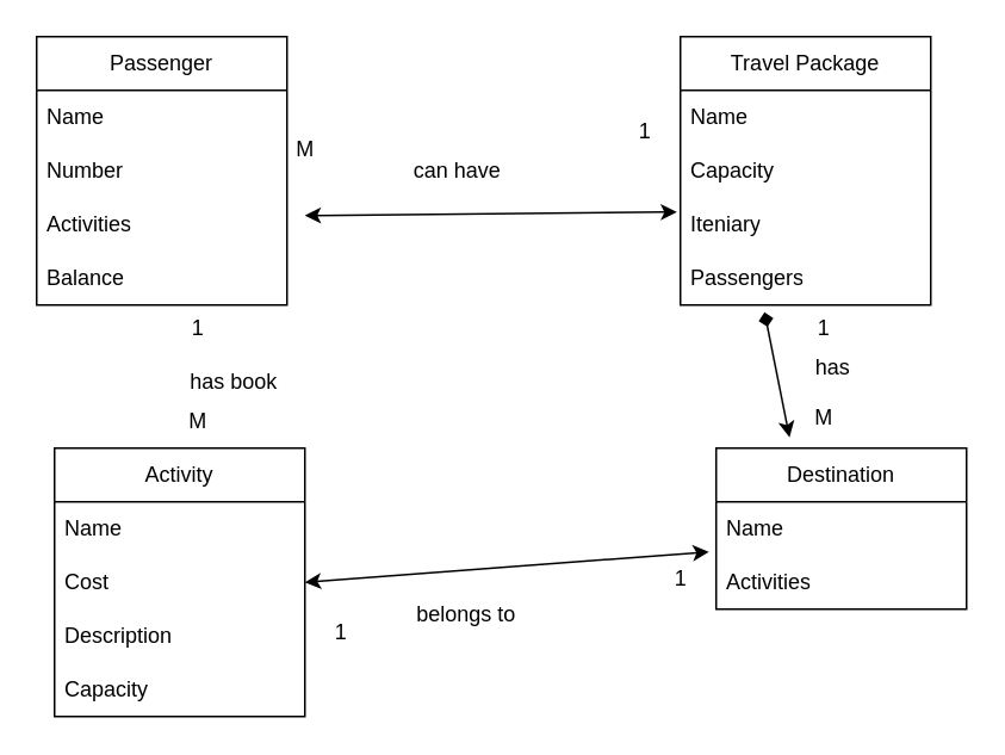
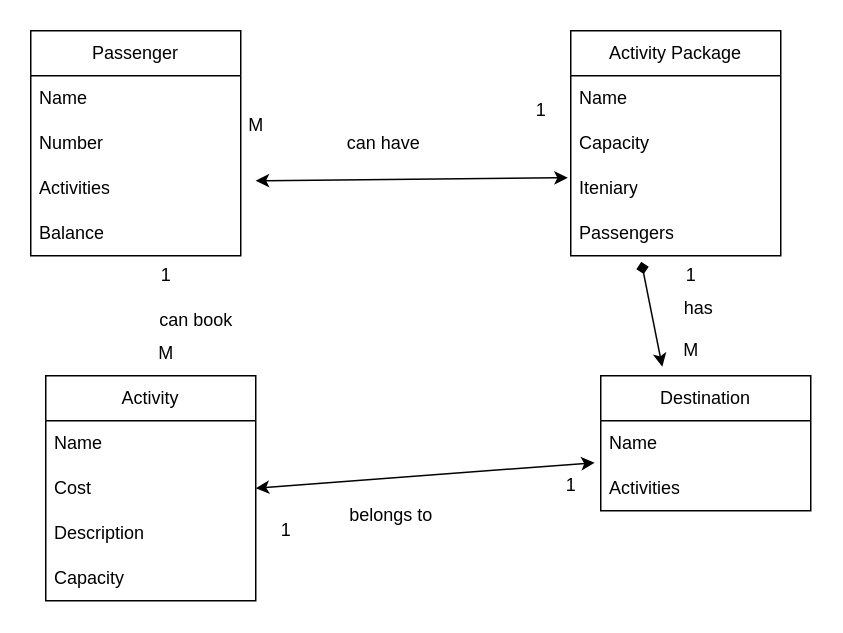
  <mxCell id="0" />
  <mxCell id="1" parent="0" />
  <mxCell id="2" value="Passenger" style="swimlane;fontStyle=0;childLayout=stackLayout;horizontal=1;startSize=30;horizontalStack=0;resizeParent=1;resizeParentMax=0;resizeLast=0;collapsible=1;marginBottom=0;whiteSpace=wrap;html=1;" parent="1" vertex="1"><mxGeometry x="20" y="20" width="140" height="150" as="geometry" /></mxCell>
  <mxCell id="3" value="Name" style="text;strokeColor=none;fillColor=none;align=left;verticalAlign=middle;spacingLeft=4;spacingRight=4;overflow=hidden;points=[[0,0.5],[1,0.5]];portConstraint=eastwest;rotatable=0;whiteSpace=wrap;html=1;" parent="2" vertex="1"><mxGeometry y="30" width="140" height="30" as="geometry" /></mxCell>
  <mxCell id="4" value="Number" style="text;strokeColor=none;fillColor=none;align=left;verticalAlign=middle;spacingLeft=4;spacingRight=4;overflow=hidden;points=[[0,0.5],[1,0.5]];portConstraint=eastwest;rotatable=0;whiteSpace=wrap;html=1;" parent="2" vertex="1"><mxGeometry y="60" width="140" height="30" as="geometry" /></mxCell>
  <mxCell id="5" value="Activities" style="text;strokeColor=none;fillColor=none;align=left;verticalAlign=middle;spacingLeft=4;spacingRight=4;overflow=hidden;points=[[0,0.5],[1,0.5]];portConstraint=eastwest;rotatable=0;whiteSpace=wrap;html=1;" parent="2" vertex="1"><mxGeometry y="90" width="140" height="30" as="geometry" /></mxCell>
  <mxCell id="6" value="Balance" style="text;strokeColor=none;fillColor=none;align=left;verticalAlign=middle;spacingLeft=4;spacingRight=4;overflow=hidden;points=[[0,0.5],[1,0.5]];portConstraint=eastwest;rotatable=0;whiteSpace=wrap;html=1;" parent="2" vertex="1"><mxGeometry y="120" width="140" height="30" as="geometry" /></mxCell>
- <mxCell id="7" value="Travel Package" style="swimlane;fontStyle=0;childLayout=stackLayout;horizontal=1;startSize=30;horizontalStack=0;resizeParent=1;resizeParentMax=0;resizeLast=0;collapsible=1;marginBottom=0;whiteSpace=wrap;html=1;" parent="1" vertex="1"><mxGeometry x="380" y="20" width="140" height="150" as="geometry" /></mxCell>
+ <mxCell id="7" value="Activity Package" style="swimlane;fontStyle=0;childLayout=stackLayout;horizontal=1;startSize=30;horizontalStack=0;resizeParent=1;resizeParentMax=0;resizeLast=0;collapsible=1;marginBottom=0;whiteSpace=wrap;html=1;" parent="1" vertex="1"><mxGeometry x="380" y="20" width="140" height="150" as="geometry" /></mxCell>
  <mxCell id="8" value="Name" style="text;strokeColor=none;fillColor=none;align=left;verticalAlign=middle;spacingLeft=4;spacingRight=4;overflow=hidden;points=[[0,0.5],[1,0.5]];portConstraint=eastwest;rotatable=0;whiteSpace=wrap;html=1;" parent="7" vertex="1"><mxGeometry y="30" width="140" height="30" as="geometry" /></mxCell>
  <mxCell id="9" value="Capacity" style="text;strokeColor=none;fillColor=none;align=left;verticalAlign=middle;spacingLeft=4;spacingRight=4;overflow=hidden;points=[[0,0.5],[1,0.5]];portConstraint=eastwest;rotatable=0;whiteSpace=wrap;html=1;" parent="7" vertex="1"><mxGeometry y="60" width="140" height="30" as="geometry" /></mxCell>
  <mxCell id="10" value="Iteniary" style="text;strokeColor=none;fillColor=none;align=left;verticalAlign=middle;spacingLeft=4;spacingRight=4;overflow=hidden;points=[[0,0.5],[1,0.5]];portConstraint=eastwest;rotatable=0;whiteSpace=wrap;html=1;" parent="7" vertex="1"><mxGeometry y="90" width="140" height="30" as="geometry" /></mxCell>
  <mxCell id="11" value="Passengers" style="text;strokeColor=none;fillColor=none;align=left;verticalAlign=middle;spacingLeft=4;spacingRight=4;overflow=hidden;points=[[0,0.5],[1,0.5]];portConstraint=eastwest;rotatable=0;whiteSpace=wrap;html=1;" parent="7" vertex="1"><mxGeometry y="120" width="140" height="30" as="geometry" /></mxCell>
  <mxCell id="12" value="Activity" style="swimlane;fontStyle=0;childLayout=stackLayout;horizontal=1;startSize=30;horizontalStack=0;resizeParent=1;resizeParentMax=0;resizeLast=0;collapsible=1;marginBottom=0;whiteSpace=wrap;html=1;" parent="1" vertex="1"><mxGeometry x="30" y="250" width="140" height="150" as="geometry" /></mxCell>
  <mxCell id="13" value="Name" style="text;strokeColor=none;fillColor=none;align=left;verticalAlign=middle;spacingLeft=4;spacingRight=4;overflow=hidden;points=[[0,0.5],[1,0.5]];portConstraint=eastwest;rotatable=0;whiteSpace=wrap;html=1;" parent="12" vertex="1"><mxGeometry y="30" width="140" height="30" as="geometry" /></mxCell>
  <mxCell id="14" value="Cost" style="text;strokeColor=none;fillColor=none;align=left;verticalAlign=middle;spacingLeft=4;spacingRight=4;overflow=hidden;points=[[0,0.5],[1,0.5]];portConstraint=eastwest;rotatable=0;whiteSpace=wrap;html=1;" parent="12" vertex="1"><mxGeometry y="60" width="140" height="30" as="geometry" /></mxCell>
  <mxCell id="15" value="Description" style="text;strokeColor=none;fillColor=none;align=left;verticalAlign=middle;spacingLeft=4;spacingRight=4;overflow=hidden;points=[[0,0.5],[1,0.5]];portConstraint=eastwest;rotatable=0;whiteSpace=wrap;html=1;" parent="12" vertex="1"><mxGeometry y="90" width="140" height="30" as="geometry" /></mxCell>
  <mxCell id="16" value="Capacity" style="text;strokeColor=none;fillColor=none;align=left;verticalAlign=middle;spacingLeft=4;spacingRight=4;overflow=hidden;points=[[0,0.5],[1,0.5]];portConstraint=eastwest;rotatable=0;whiteSpace=wrap;html=1;" parent="12" vertex="1"><mxGeometry y="120" width="140" height="30" as="geometry" /></mxCell>
  <mxCell id="17" value="Destination" style="swimlane;fontStyle=0;childLayout=stackLayout;horizontal=1;startSize=30;horizontalStack=0;resizeParent=1;resizeParentMax=0;resizeLast=0;collapsible=1;marginBottom=0;whiteSpace=wrap;html=1;" parent="1" vertex="1"><mxGeometry x="400" y="250" width="140" height="90" as="geometry" /></mxCell>
  <mxCell id="18" value="Name" style="text;strokeColor=none;fillColor=none;align=left;verticalAlign=middle;spacingLeft=4;spacingRight=4;overflow=hidden;points=[[0,0.5],[1,0.5]];portConstraint=eastwest;rotatable=0;whiteSpace=wrap;html=1;" parent="17" vertex="1"><mxGeometry y="30" width="140" height="30" as="geometry" /></mxCell>
  <mxCell id="19" value="Activities" style="text;strokeColor=none;fillColor=none;align=left;verticalAlign=middle;spacingLeft=4;spacingRight=4;overflow=hidden;points=[[0,0.5],[1,0.5]];portConstraint=eastwest;rotatable=0;whiteSpace=wrap;html=1;" parent="17" vertex="1"><mxGeometry y="60" width="140" height="30" as="geometry" /></mxCell>
  <mxCell id="20" value="" style="endArrow=classic;startArrow=classic;html=1;rounded=0;exitX=1.071;exitY=0.333;exitDx=0;exitDy=0;exitPerimeter=0;entryX=-0.014;entryY=0.267;entryDx=0;entryDy=0;entryPerimeter=0;" parent="1" source="5" target="10" edge="1"><mxGeometry width="50" height="50" relative="1" as="geometry"><mxPoint x="320" y="240" as="sourcePoint" /><mxPoint x="370" y="190" as="targetPoint" /></mxGeometry></mxCell>
  <mxCell id="21" value="" style="endArrow=classic;startArrow=classic;html=1;rounded=0;exitX=1;exitY=0.5;exitDx=0;exitDy=0;entryX=-0.029;entryY=-0.067;entryDx=0;entryDy=0;entryPerimeter=0;" parent="1" source="14" target="19" edge="1"><mxGeometry width="50" height="50" relative="1" as="geometry"><mxPoint x="320" y="240" as="sourcePoint" /><mxPoint x="370" y="190" as="targetPoint" /></mxGeometry></mxCell>
  <mxCell id="22" value="" style="endArrow=diamond;startArrow=classic;html=1;rounded=0;entryX=0.336;entryY=1.133;entryDx=0;entryDy=0;entryPerimeter=0;exitX=0.293;exitY=-0.067;exitDx=0;exitDy=0;exitPerimeter=0;" parent="1" source="17" target="11" edge="1"><mxGeometry width="50" height="50" relative="1" as="geometry"><mxPoint x="320" y="240" as="sourcePoint" /><mxPoint x="370" y="190" as="targetPoint" /></mxGeometry></mxCell>
  <mxCell id="23" value="M" style="text;html=1;align=center;verticalAlign=middle;resizable=0;points=[];autosize=1;strokeColor=none;fillColor=none;" parent="1" vertex="1"><mxGeometry x="155" y="68" width="30" height="30" as="geometry" /></mxCell>
  <mxCell id="24" value="1" style="text;html=1;align=center;verticalAlign=middle;resizable=0;points=[];autosize=1;strokeColor=none;fillColor=none;" parent="1" vertex="1"><mxGeometry x="345" y="58" width="30" height="30" as="geometry" /></mxCell>
  <mxCell id="25" value="1" style="text;html=1;align=center;verticalAlign=middle;resizable=0;points=[];autosize=1;strokeColor=none;fillColor=none;" parent="1" vertex="1"><mxGeometry x="95" y="168" width="30" height="30" as="geometry" /></mxCell>
  <mxCell id="26" value="M" style="text;html=1;align=center;verticalAlign=middle;resizable=0;points=[];autosize=1;strokeColor=none;fillColor=none;" parent="1" vertex="1"><mxGeometry x="95" y="220" width="30" height="30" as="geometry" /></mxCell>
  <mxCell id="27" value="1" style="text;html=1;align=center;verticalAlign=middle;resizable=0;points=[];autosize=1;strokeColor=none;fillColor=none;" parent="1" vertex="1"><mxGeometry x="445" y="168" width="30" height="30" as="geometry" /></mxCell>
  <mxCell id="28" value="M&lt;br&gt;" style="text;html=1;align=center;verticalAlign=middle;resizable=0;points=[];autosize=1;strokeColor=none;fillColor=none;" parent="1" vertex="1"><mxGeometry x="445" y="218" width="30" height="30" as="geometry" /></mxCell>
  <mxCell id="29" value="1" style="text;html=1;align=center;verticalAlign=middle;resizable=0;points=[];autosize=1;strokeColor=none;fillColor=none;" parent="1" vertex="1"><mxGeometry x="365" y="308" width="30" height="30" as="geometry" /></mxCell>
  <mxCell id="30" value="1" style="text;html=1;align=center;verticalAlign=middle;resizable=0;points=[];autosize=1;strokeColor=none;fillColor=none;" parent="1" vertex="1"><mxGeometry x="175" y="338" width="30" height="30" as="geometry" /></mxCell>
  <mxCell id="31" value="has" style="text;html=1;align=center;verticalAlign=middle;resizable=0;points=[];autosize=1;strokeColor=none;fillColor=none;" parent="1" vertex="1"><mxGeometry x="445" y="190" width="40" height="30" as="geometry" /></mxCell>
  <mxCell id="32" value="can have" style="text;html=1;align=center;verticalAlign=middle;resizable=0;points=[];autosize=1;strokeColor=none;fillColor=none;" parent="1" vertex="1"><mxGeometry x="220" y="80" width="70" height="30" as="geometry" /></mxCell>
- <mxCell id="33" value="has book" style="text;html=1;align=center;verticalAlign=middle;resizable=0;points=[];autosize=1;strokeColor=none;fillColor=none;" parent="1" vertex="1"><mxGeometry x="95" y="198" width="70" height="30" as="geometry" /></mxCell>
+ <mxCell id="33" value="can book" style="text;html=1;align=center;verticalAlign=middle;resizable=0;points=[];autosize=1;strokeColor=none;fillColor=none;" parent="1" vertex="1"><mxGeometry x="95" y="198" width="70" height="30" as="geometry" /></mxCell>
  <mxCell id="34" value="belongs to" style="text;html=1;align=center;verticalAlign=middle;resizable=0;points=[];autosize=1;strokeColor=none;fillColor=none;" parent="1" vertex="1"><mxGeometry x="220" y="328" width="80" height="30" as="geometry" /></mxCell>
